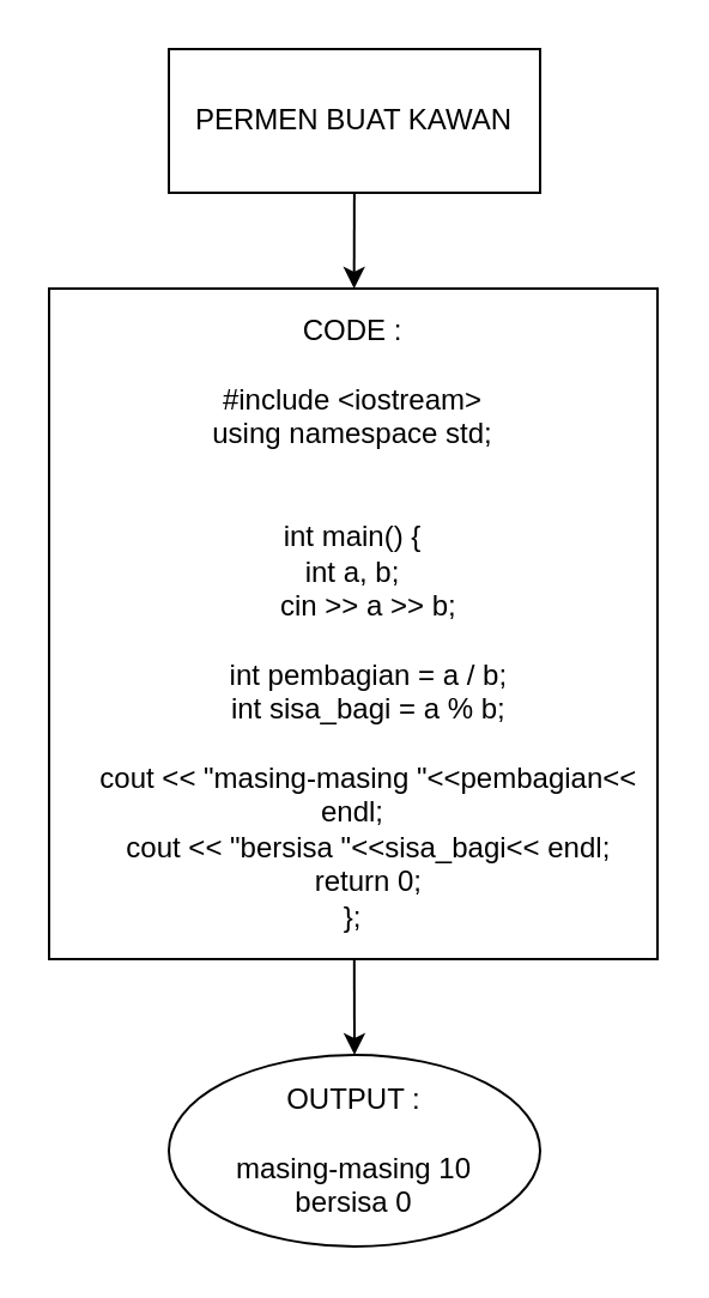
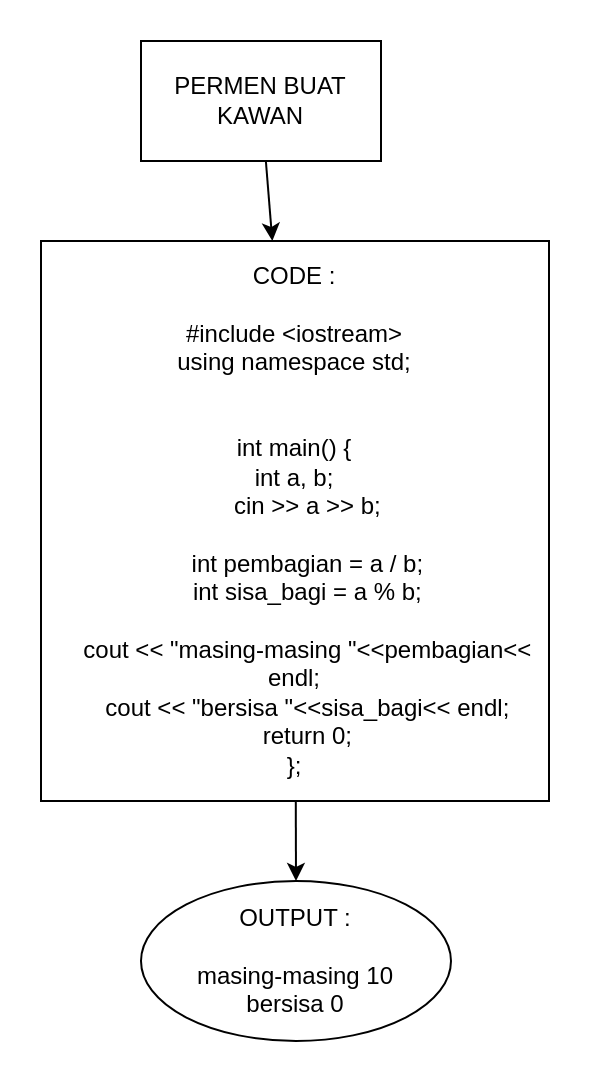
  <mxCell id="0" />
  <mxCell id="1" parent="0" />
  <mxCell id="2" value="" style="edgeStyle=none;html=1;" edge="1" parent="1" source="3" target="5"><mxGeometry relative="1" as="geometry" /></mxCell>
- <mxCell id="3" value="PERMEN BUAT KAWAN" style="rounded=0;whiteSpace=wrap;html=1;" vertex="1" parent="1"><mxGeometry x="70" y="20" width="155" height="60" as="geometry" /></mxCell>
+ <mxCell id="3" value="PERMEN BUAT KAWAN" style="rounded=0;whiteSpace=wrap;html=1;" vertex="1" parent="1"><mxGeometry x="70" y="20" width="120" height="60" as="geometry" /></mxCell>
  <mxCell id="4" value="" style="edgeStyle=none;html=1;" edge="1" parent="1" source="5" target="6"><mxGeometry relative="1" as="geometry" /></mxCell>
  <mxCell id="5" value="CODE :&lt;br&gt;&lt;br&gt;&lt;div&gt;#include &amp;lt;iostream&amp;gt;&lt;/div&gt;&lt;div&gt;using namespace std;&lt;/div&gt;&lt;div&gt;&lt;br&gt;&lt;/div&gt;&lt;div&gt;&lt;br&gt;&lt;/div&gt;&lt;div&gt;int main() {&lt;/div&gt;&lt;div&gt;int a, b;&lt;/div&gt;&lt;div&gt;&amp;nbsp; &amp;nbsp; cin &amp;gt;&amp;gt; a &amp;gt;&amp;gt; b;&lt;/div&gt;&lt;div&gt;&amp;nbsp; &amp;nbsp;&amp;nbsp;&lt;/div&gt;&lt;div&gt;&amp;nbsp; &amp;nbsp; int pembagian = a / b;&lt;/div&gt;&lt;div&gt;&amp;nbsp; &amp;nbsp; int sisa_bagi = a % b;&lt;/div&gt;&lt;div&gt;&amp;nbsp; &amp;nbsp;&amp;nbsp;&lt;/div&gt;&lt;div&gt;&amp;nbsp; &amp;nbsp; cout &amp;lt;&amp;lt; &quot;masing-masing &quot;&amp;lt;&amp;lt;pembagian&amp;lt;&amp;lt; endl;&lt;/div&gt;&lt;div&gt;&amp;nbsp; &amp;nbsp; cout &amp;lt;&amp;lt; &quot;bersisa &quot;&amp;lt;&amp;lt;sisa_bagi&amp;lt;&amp;lt; endl;&lt;/div&gt;&lt;div&gt;&amp;nbsp; &amp;nbsp; return 0;&lt;/div&gt;&lt;div&gt;};&lt;/div&gt;" style="rounded=0;whiteSpace=wrap;html=1;" vertex="1" parent="1"><mxGeometry x="20" y="120" width="254" height="280" as="geometry" /></mxCell>
  <mxCell id="6" value="OUTPUT :&lt;br&gt;&lt;br&gt;&lt;div&gt;masing-masing 10&lt;/div&gt;&lt;div&gt;bersisa 0&lt;/div&gt;" style="ellipse;whiteSpace=wrap;html=1;" vertex="1" parent="1"><mxGeometry x="70" y="440" width="155" height="80" as="geometry" /></mxCell>
